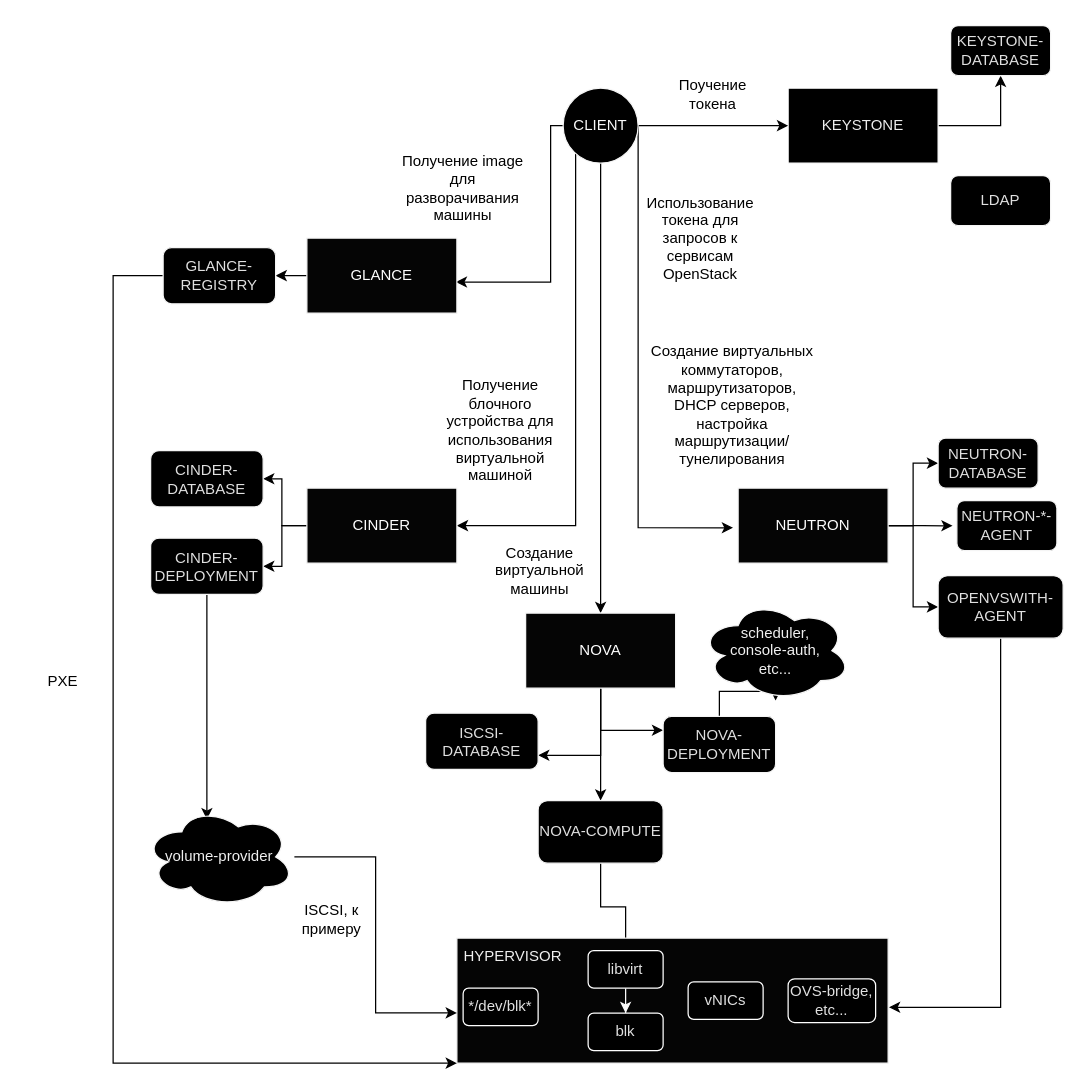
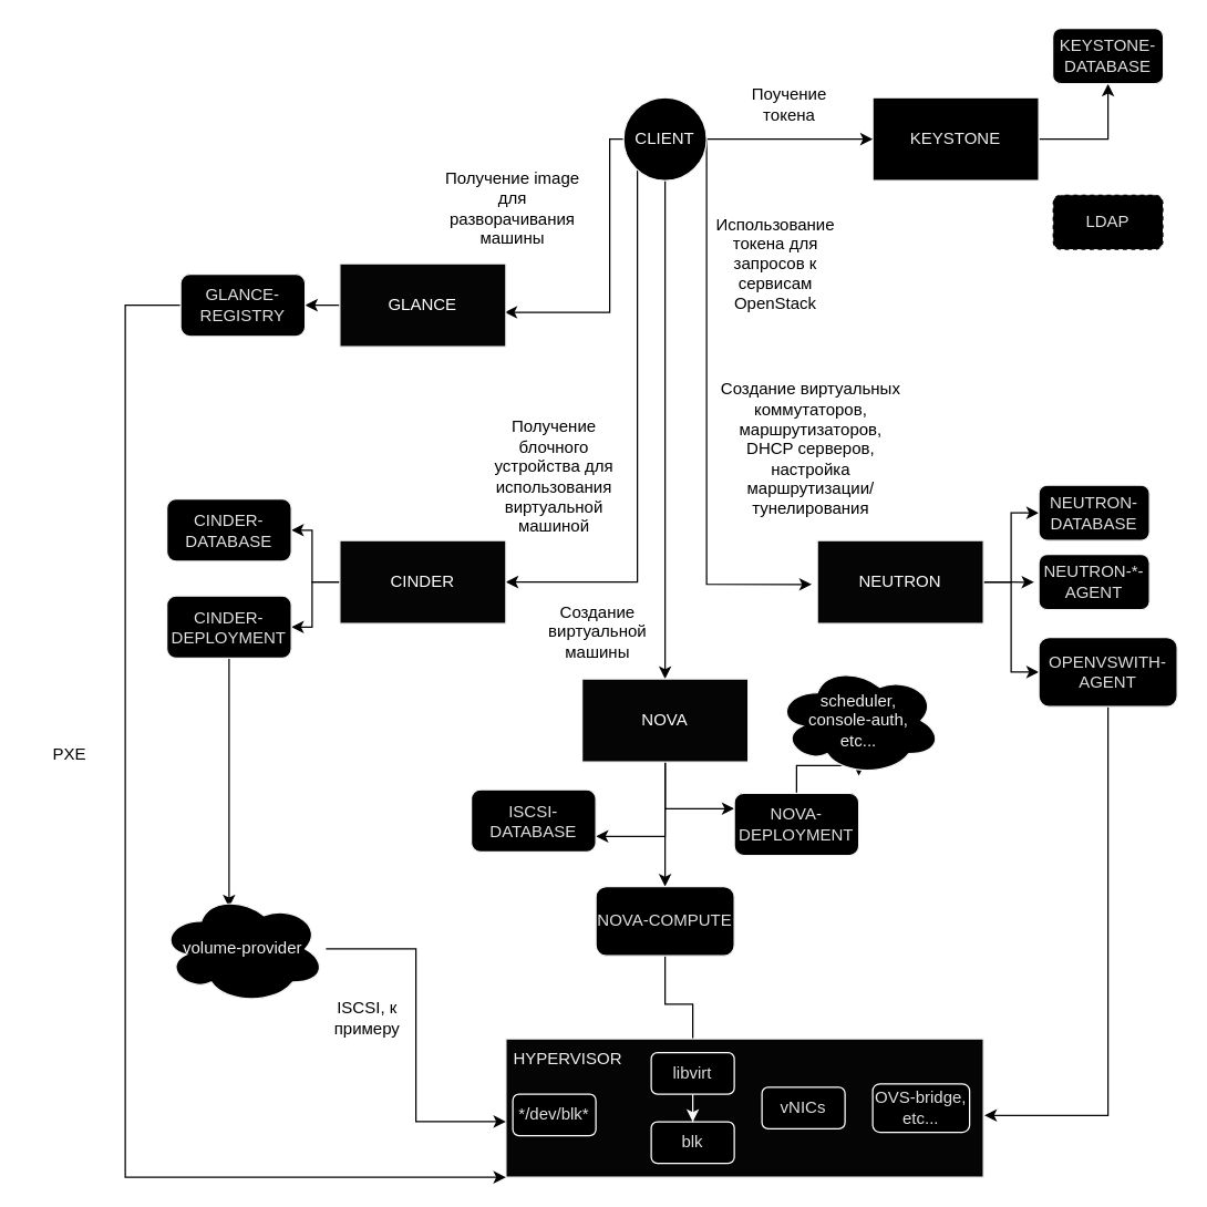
  <mxCell id="0" />
  <mxCell id="1" parent="0" />
  <mxCell id="2" style="edgeStyle=orthogonalEdgeStyle;rounded=0;orthogonalLoop=1;jettySize=auto;html=1;entryX=0.5;entryY=1;entryDx=0;entryDy=0;" parent="1" source="3" target="4" edge="1"><mxGeometry relative="1" as="geometry" /></mxCell>
  <mxCell id="3" value="&lt;font color=&quot;#ededed&quot;&gt;KEYSTONE&lt;/font&gt;" style="whiteSpace=wrap;html=1;fillColor=#000000;rounded=0;strokeColor=#FFFFFF;" parent="1" vertex="1"><mxGeometry x="630" y="70" width="120" height="60" as="geometry" /></mxCell>
  <mxCell id="4" value="&lt;font color=&quot;#e0e0e0&quot;&gt;KEYSTONE-DATABASE&lt;/font&gt;" style="whiteSpace=wrap;html=1;rounded=1;fillColor=#000000;strokeColor=#F5F5F5;" parent="1" vertex="1"><mxGeometry x="760" y="20" width="80" height="40" as="geometry" /></mxCell>
- <mxCell id="5" value="&lt;font color=&quot;#e0e0e0&quot;&gt;LDAP&lt;/font&gt;" style="whiteSpace=wrap;html=1;rounded=1;fillColor=#000000;strokeColor=#F5F5F5;" parent="1" vertex="1"><mxGeometry x="760" y="140" width="80" height="40" as="geometry" /></mxCell>
+ <mxCell id="5" value="&lt;font color=&quot;#e0e0e0&quot;&gt;LDAP&lt;/font&gt;" style="whiteSpace=wrap;html=1;rounded=1;fillColor=#000000;strokeColor=#F5F5F5;dashed=1;" parent="1" vertex="1"><mxGeometry x="760" y="140" width="80" height="40" as="geometry" /></mxCell>
  <mxCell id="6" value="" style="edgeStyle=orthogonalEdgeStyle;rounded=0;orthogonalLoop=1;jettySize=auto;html=1;entryX=0;entryY=0.5;entryDx=0;entryDy=0;" parent="1" source="11" target="3" edge="1"><mxGeometry relative="1" as="geometry"><mxPoint x="580" y="120" as="targetPoint" /></mxGeometry></mxCell>
  <mxCell id="7" value="" style="edgeStyle=orthogonalEdgeStyle;rounded=0;orthogonalLoop=1;jettySize=auto;html=1;entryX=0.5;entryY=0;entryDx=0;entryDy=0;" parent="1" target="16" edge="1"><mxGeometry relative="1" as="geometry"><mxPoint x="490" y="120" as="sourcePoint" /><mxPoint x="480" y="460" as="targetPoint" /><Array as="points"><mxPoint x="480" y="120" /></Array></mxGeometry></mxCell>
  <mxCell id="8" value="" style="edgeStyle=orthogonalEdgeStyle;rounded=0;orthogonalLoop=1;jettySize=auto;html=1;entryX=0.993;entryY=0.586;entryDx=0;entryDy=0;entryPerimeter=0;" parent="1" source="11" target="48" edge="1"><mxGeometry relative="1" as="geometry"><mxPoint x="480" y="210" as="targetPoint" /><Array as="points"><mxPoint x="440" y="100" /><mxPoint x="440" y="225" /></Array></mxGeometry></mxCell>
  <mxCell id="9" value="" style="edgeStyle=orthogonalEdgeStyle;rounded=0;orthogonalLoop=1;jettySize=auto;html=1;entryX=1;entryY=0.5;entryDx=0;entryDy=0;" parent="1" source="11" target="30" edge="1"><mxGeometry relative="1" as="geometry"><mxPoint x="480" y="420" as="targetPoint" /><Array as="points"><mxPoint x="460" y="420" /></Array></mxGeometry></mxCell>
  <mxCell id="10" value="" style="edgeStyle=orthogonalEdgeStyle;rounded=0;orthogonalLoop=1;jettySize=auto;html=1;entryX=-0.034;entryY=0.529;entryDx=0;entryDy=0;entryPerimeter=0;" parent="1" source="11" target="40" edge="1"><mxGeometry relative="1" as="geometry"><mxPoint x="480" y="210" as="targetPoint" /><Array as="points"><mxPoint x="510" y="422" /></Array></mxGeometry></mxCell>
  <mxCell id="11" value="&lt;font color=&quot;#fafafa&quot;&gt;CLIENT&lt;/font&gt;" style="ellipse;whiteSpace=wrap;html=1;strokeColor=#F5F5F5;fillColor=#000000;" parent="1" vertex="1"><mxGeometry x="450" y="70" width="60" height="60" as="geometry" /></mxCell>
  <mxCell id="12" value="Поучение токена" style="text;strokeColor=none;align=center;fillColor=none;html=1;verticalAlign=middle;whiteSpace=wrap;rounded=0;" parent="1" vertex="1"><mxGeometry x="540" width="60" height="30" as="geometry" y="60" /></mxCell>
  <mxCell id="13" value="" style="edgeStyle=orthogonalEdgeStyle;rounded=0;orthogonalLoop=1;jettySize=auto;html=1;" parent="1" source="16" target="21" edge="1"><mxGeometry relative="1" as="geometry" /></mxCell>
  <mxCell id="14" style="edgeStyle=orthogonalEdgeStyle;rounded=0;orthogonalLoop=1;jettySize=auto;html=1;entryX=1;entryY=0.75;entryDx=0;entryDy=0;" parent="1" source="16" target="17" edge="1"><mxGeometry relative="1" as="geometry" /></mxCell>
  <mxCell id="15" style="edgeStyle=orthogonalEdgeStyle;rounded=0;orthogonalLoop=1;jettySize=auto;html=1;entryX=0;entryY=0.25;entryDx=0;entryDy=0;" parent="1" source="16" target="19" edge="1"><mxGeometry relative="1" as="geometry"><Array as="points"><mxPoint x="480" y="584" /></Array></mxGeometry></mxCell>
  <mxCell id="16" value="&lt;font color=&quot;#ffffff&quot;&gt;NOVA&lt;/font&gt;" style="whiteSpace=wrap;html=1;fillColor=#050505;strokeColor=#F5F5F5;" parent="1" vertex="1"><mxGeometry x="420" y="490" width="120" height="60" as="geometry" /></mxCell>
  <mxCell id="17" value="&lt;font color=&quot;#e0e0e0&quot;&gt;ISCSI-DATABASE&lt;/font&gt;" style="whiteSpace=wrap;html=1;rounded=1;fillColor=#000000;strokeColor=#F5F5F5;" parent="1" vertex="1"><mxGeometry x="340" y="570" width="90" height="45" as="geometry" /></mxCell>
  <mxCell id="18" value="" style="edgeStyle=orthogonalEdgeStyle;rounded=0;orthogonalLoop=1;jettySize=auto;html=1;" parent="1" source="19" target="22" edge="1"><mxGeometry relative="1" as="geometry" /></mxCell>
  <mxCell id="19" value="&lt;font color=&quot;#e0e0e0&quot;&gt;NOVA-DEPLOYMENT&lt;/font&gt;" style="whiteSpace=wrap;html=1;rounded=1;fillColor=#000000;strokeColor=#F5F5F5;" parent="1" vertex="1"><mxGeometry x="530" y="572.5" width="90" height="45" as="geometry" /></mxCell>
  <mxCell id="20" value="" style="edgeStyle=orthogonalEdgeStyle;rounded=0;orthogonalLoop=1;jettySize=auto;html=1;" parent="1" source="21" target="26" edge="1"><mxGeometry relative="1" as="geometry"><Array as="points"><mxPoint x="480" y="725" /><mxPoint x="500" y="725" /></Array></mxGeometry></mxCell>
  <mxCell id="21" value="&lt;font color=&quot;#e0e0e0&quot;&gt;NOVA-COMPUTE&lt;/font&gt;" style="whiteSpace=wrap;html=1;rounded=1;fillColor=#000000;strokeColor=#F5F5F5;" parent="1" vertex="1"><mxGeometry x="430" y="640" width="100" height="50" as="geometry" /></mxCell>
  <mxCell id="22" value="&lt;font color=&quot;#f0f0f0&quot;&gt;scheduler, &lt;br&gt;console-auth, &lt;br&gt;etc...&lt;/font&gt;" style="ellipse;shape=cloud;whiteSpace=wrap;html=1;fillColor=#000000;rounded=1;strokeColor=#F5F5F5;" parent="1" vertex="1"><mxGeometry x="560" y="480" width="120" height="80" as="geometry" /></mxCell>
  <mxCell id="23" value="" style="whiteSpace=wrap;html=1;fillColor=#050505;strokeColor=#F5F5F5;" parent="1" vertex="1"><mxGeometry x="365" y="750" width="345" height="100" as="geometry" /></mxCell>
  <mxCell id="24" value="&lt;font color=&quot;#f0f0f0&quot;&gt;HYPERVISOR&lt;/font&gt;" style="text;strokeColor=none;align=center;fillColor=none;html=1;verticalAlign=middle;whiteSpace=wrap;rounded=0;" parent="1" vertex="1"><mxGeometry x="380" y="750" width="60" height="30" as="geometry" /></mxCell>
  <mxCell id="25" value="" style="edgeStyle=orthogonalEdgeStyle;rounded=0;orthogonalLoop=1;jettySize=auto;html=1;strokeColor=#FAFAFA;" parent="1" source="26" target="27" edge="1"><mxGeometry relative="1" as="geometry" /></mxCell>
  <mxCell id="26" value="&lt;font color=&quot;#e0e0e0&quot;&gt;libvirt&lt;/font&gt;" style="whiteSpace=wrap;html=1;rounded=1;fillColor=#000000;strokeColor=#FFFFFF;" parent="1" vertex="1"><mxGeometry x="470" y="760" width="60" height="30" as="geometry" /></mxCell>
  <mxCell id="27" value="&lt;font color=&quot;#e0e0e0&quot;&gt;blk&lt;/font&gt;" style="whiteSpace=wrap;html=1;rounded=1;fillColor=#000000;strokeColor=#FFFFFF;" parent="1" vertex="1"><mxGeometry x="470" y="810" width="60" height="30" as="geometry" /></mxCell>
  <mxCell id="28" value="" style="edgeStyle=orthogonalEdgeStyle;rounded=0;orthogonalLoop=1;jettySize=auto;html=1;" parent="1" source="30" target="33" edge="1"><mxGeometry relative="1" as="geometry" /></mxCell>
  <mxCell id="29" style="edgeStyle=orthogonalEdgeStyle;rounded=0;orthogonalLoop=1;jettySize=auto;html=1;entryX=1;entryY=0.5;entryDx=0;entryDy=0;" parent="1" source="30" target="31" edge="1"><mxGeometry relative="1" as="geometry" /></mxCell>
  <mxCell id="30" value="&lt;font color=&quot;#ffffff&quot;&gt;CINDER&lt;/font&gt;" style="whiteSpace=wrap;html=1;fillColor=#050505;strokeColor=#F5F5F5;" parent="1" vertex="1"><mxGeometry x="245" y="390" width="120" height="60" as="geometry" /></mxCell>
  <mxCell id="31" value="&lt;font color=&quot;#e0e0e0&quot;&gt;CINDER-DATABASE&lt;/font&gt;" style="whiteSpace=wrap;html=1;rounded=1;fillColor=#000000;strokeColor=#F5F5F5;" parent="1" vertex="1"><mxGeometry x="120" y="360" width="90" height="45" as="geometry" /></mxCell>
  <mxCell id="32" value="" style="edgeStyle=orthogonalEdgeStyle;rounded=0;orthogonalLoop=1;jettySize=auto;html=1;exitX=0.5;exitY=1;exitDx=0;exitDy=0;" parent="1" source="33" edge="1"><mxGeometry relative="1" as="geometry"><mxPoint x="165" y="500" as="sourcePoint" /><mxPoint x="165" y="655" as="targetPoint" /></mxGeometry></mxCell>
  <mxCell id="33" value="&lt;font color=&quot;#e0e0e0&quot;&gt;CINDER-DEPLOYMENT&lt;/font&gt;" style="whiteSpace=wrap;html=1;rounded=1;fillColor=#000000;strokeColor=#F5F5F5;" parent="1" vertex="1"><mxGeometry x="120" y="430" width="90" height="45" as="geometry" /></mxCell>
  <mxCell id="34" value="" style="edgeStyle=orthogonalEdgeStyle;rounded=0;orthogonalLoop=1;jettySize=auto;html=1;entryX=0;entryY=0.598;entryDx=0;entryDy=0;entryPerimeter=0;" parent="1" source="35" target="23" edge="1"><mxGeometry relative="1" as="geometry"><mxPoint x="335" y="685" as="targetPoint" /></mxGeometry></mxCell>
  <mxCell id="35" value="&lt;font color=&quot;#f0f0f0&quot;&gt;volume-provider&lt;/font&gt;" style="ellipse;shape=cloud;whiteSpace=wrap;html=1;fillColor=#000000;rounded=1;strokeColor=#F5F5F5;" parent="1" vertex="1"><mxGeometry x="115" y="645" width="120" height="80" as="geometry" /></mxCell>
  <mxCell id="36" value="&lt;font color=&quot;#e0e0e0&quot;&gt;*/dev/blk*&lt;/font&gt;" style="whiteSpace=wrap;html=1;rounded=1;fillColor=#000000;strokeColor=#FFFFFF;" parent="1" vertex="1"><mxGeometry x="370" y="790" width="60" height="30" as="geometry" /></mxCell>
  <mxCell id="37" value="" style="edgeStyle=orthogonalEdgeStyle;rounded=0;orthogonalLoop=1;jettySize=auto;html=1;entryX=0;entryY=0.5;entryDx=0;entryDy=0;" parent="1" source="40" target="41" edge="1"><mxGeometry relative="1" as="geometry" /></mxCell>
  <mxCell id="38" value="" style="edgeStyle=orthogonalEdgeStyle;rounded=0;orthogonalLoop=1;jettySize=auto;html=1;entryX=0;entryY=0.5;entryDx=0;entryDy=0;" parent="1" source="40" target="44" edge="1"><mxGeometry relative="1" as="geometry" /></mxCell>
  <mxCell id="39" value="" style="edgeStyle=orthogonalEdgeStyle;rounded=0;orthogonalLoop=1;jettySize=auto;html=1;entryX=-0.043;entryY=0.504;entryDx=0;entryDy=0;entryPerimeter=0;" parent="1" source="40" target="42" edge="1"><mxGeometry relative="1" as="geometry"><mxPoint x="810" y="420" as="targetPoint" /></mxGeometry></mxCell>
  <mxCell id="40" value="&lt;font color=&quot;#ffffff&quot;&gt;NEUTRON&lt;/font&gt;" style="whiteSpace=wrap;html=1;fillColor=#050505;strokeColor=#F5F5F5;" parent="1" vertex="1"><mxGeometry x="590" y="390" width="120" height="60" as="geometry" /></mxCell>
  <mxCell id="41" value="&lt;font color=&quot;#e0e0e0&quot;&gt;NEUTRON-DATABASE&lt;/font&gt;" style="whiteSpace=wrap;html=1;rounded=1;fillColor=#000000;strokeColor=#F5F5F5;" parent="1" vertex="1"><mxGeometry x="750" y="350" width="80" height="40" as="geometry" /></mxCell>
- <mxCell id="42" value="&lt;font color=&quot;#e0e0e0&quot;&gt;NEUTRON-*-AGENT&lt;/font&gt;" style="whiteSpace=wrap;html=1;rounded=1;fillColor=#000000;strokeColor=#F5F5F5;" parent="1" vertex="1"><mxGeometry x="765" y="400" width="80" height="40" as="geometry" /></mxCell>
+ <mxCell id="42" value="&lt;font color=&quot;#e0e0e0&quot;&gt;NEUTRON-*-AGENT&lt;/font&gt;" style="whiteSpace=wrap;html=1;rounded=1;fillColor=#000000;strokeColor=#F5F5F5;" parent="1" vertex="1"><mxGeometry x="750" y="400" width="80" height="40" as="geometry" /></mxCell>
  <mxCell id="43" value="" style="edgeStyle=orthogonalEdgeStyle;rounded=0;orthogonalLoop=1;jettySize=auto;html=1;entryX=1.002;entryY=0.553;entryDx=0;entryDy=0;entryPerimeter=0;" parent="1" source="44" target="23" edge="1"><mxGeometry relative="1" as="geometry"><mxPoint x="800" y="800" as="targetPoint" /><Array as="points"><mxPoint x="800" y="805" /></Array></mxGeometry></mxCell>
  <mxCell id="44" value="&lt;font color=&quot;#e0e0e0&quot;&gt;OPENVSWITH-AGENT&lt;/font&gt;" style="whiteSpace=wrap;html=1;rounded=1;fillColor=#000000;strokeColor=#F5F5F5;" parent="1" vertex="1"><mxGeometry x="750" y="460" width="100" height="50" as="geometry" /></mxCell>
  <mxCell id="45" value="&lt;font color=&quot;#e0e0e0&quot;&gt;vNICs&lt;/font&gt;" style="whiteSpace=wrap;html=1;rounded=1;fillColor=#000000;strokeColor=#FFFFFF;" parent="1" vertex="1"><mxGeometry x="550" y="785" width="60" height="30" as="geometry" /></mxCell>
  <mxCell id="46" value="&lt;font color=&quot;#e0e0e0&quot;&gt;OVS-bridge, etc...&lt;/font&gt;" style="whiteSpace=wrap;html=1;rounded=1;fillColor=#000000;strokeColor=#FFFFFF;" parent="1" vertex="1"><mxGeometry x="630" y="782.5" width="70" height="35" as="geometry" /></mxCell>
  <mxCell id="47" value="" style="edgeStyle=orthogonalEdgeStyle;rounded=0;orthogonalLoop=1;jettySize=auto;html=1;" parent="1" source="48" target="50" edge="1"><mxGeometry relative="1" as="geometry" /></mxCell>
  <mxCell id="48" value="&lt;font color=&quot;#ffffff&quot;&gt;GLANCE&lt;/font&gt;" style="whiteSpace=wrap;html=1;fillColor=#050505;strokeColor=#F5F5F5;" parent="1" vertex="1"><mxGeometry x="245" y="190" width="120" height="60" as="geometry" /></mxCell>
  <mxCell id="49" value="" style="edgeStyle=orthogonalEdgeStyle;rounded=0;orthogonalLoop=1;jettySize=auto;html=1;entryX=0;entryY=1;entryDx=0;entryDy=0;" parent="1" source="50" target="23" edge="1"><mxGeometry relative="1" as="geometry"><mxPoint x="40" y="840" as="targetPoint" /><Array as="points"><mxPoint x="90" y="220" /><mxPoint x="90" y="850" /></Array></mxGeometry></mxCell>
  <mxCell id="50" value="&lt;font color=&quot;#e0e0e0&quot;&gt;GLANCE-REGISTRY&lt;/font&gt;" style="whiteSpace=wrap;html=1;rounded=1;fillColor=#000000;strokeColor=#F5F5F5;" parent="1" vertex="1"><mxGeometry x="130" y="197.5" width="90" height="45" as="geometry" /></mxCell>
  <mxCell id="51" value="PXE" style="text;strokeColor=none;align=center;fillColor=none;html=1;verticalAlign=middle;whiteSpace=wrap;rounded=0;" parent="1" vertex="1"><mxGeometry x="20" y="530" width="60" height="30" as="geometry" /></mxCell>
  <mxCell id="52" value="ISCSI, к примеру" style="text;strokeColor=none;align=center;fillColor=none;html=1;verticalAlign=middle;whiteSpace=wrap;rounded=0;" parent="1" vertex="1"><mxGeometry x="235" y="720" width="60" height="30" as="geometry" /></mxCell>
  <mxCell id="53" value="Использование токена для запросов к сервисам OpenStack" style="text;strokeColor=none;align=center;fillColor=none;html=1;verticalAlign=middle;whiteSpace=wrap;rounded=0;" parent="1" vertex="1"><mxGeometry x="510" y="150" width="100" height="80" as="geometry" /></mxCell>
  <mxCell id="54" value="Получение image для разворачивания машины" style="text;strokeColor=none;align=center;fillColor=none;html=1;verticalAlign=middle;whiteSpace=wrap;rounded=0;" parent="1" vertex="1"><mxGeometry x="320" y="110" width="100" height="80" as="geometry" /></mxCell>
  <mxCell id="55" value="Получение блочного устройства для использования виртуальной машиной" style="text;strokeColor=none;align=center;fillColor=none;html=1;verticalAlign=middle;whiteSpace=wrap;rounded=0;" parent="1" vertex="1"><mxGeometry x="345" y="300" width="110" height="88" as="geometry" /></mxCell>
  <mxCell id="56" value="Создание виртуальных коммутаторов, маршрутизаторов, DHCP серверов, настройка маршрутизации/тунелирования" style="text;strokeColor=none;align=center;fillColor=none;html=1;verticalAlign=middle;whiteSpace=wrap;rounded=0;" parent="1" vertex="1"><mxGeometry x="517.5" y="270" width="135" height="108" as="geometry" /></mxCell>
  <mxCell id="57" value="Создание виртуальной машины" style="text;strokeColor=none;align=center;fillColor=none;html=1;verticalAlign=middle;whiteSpace=wrap;rounded=0;" parent="1" vertex="1"><mxGeometry x="389" y="422" width="85" height="68" as="geometry" /></mxCell>
